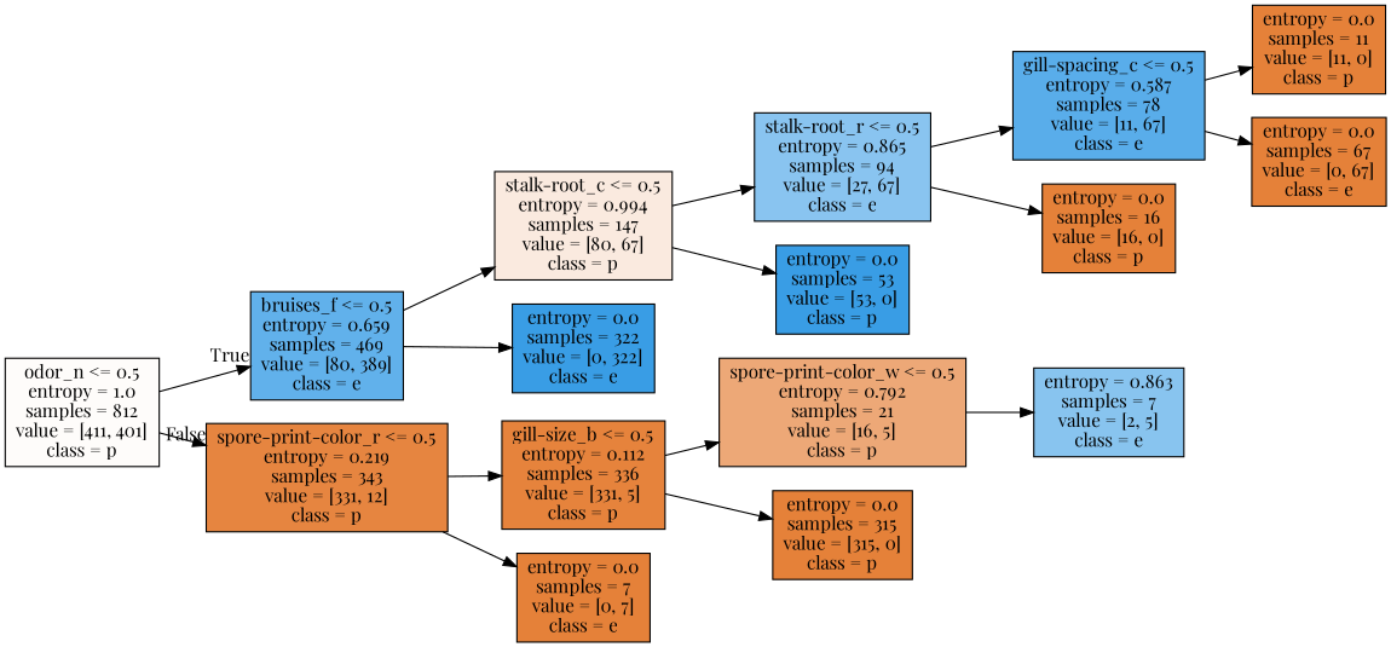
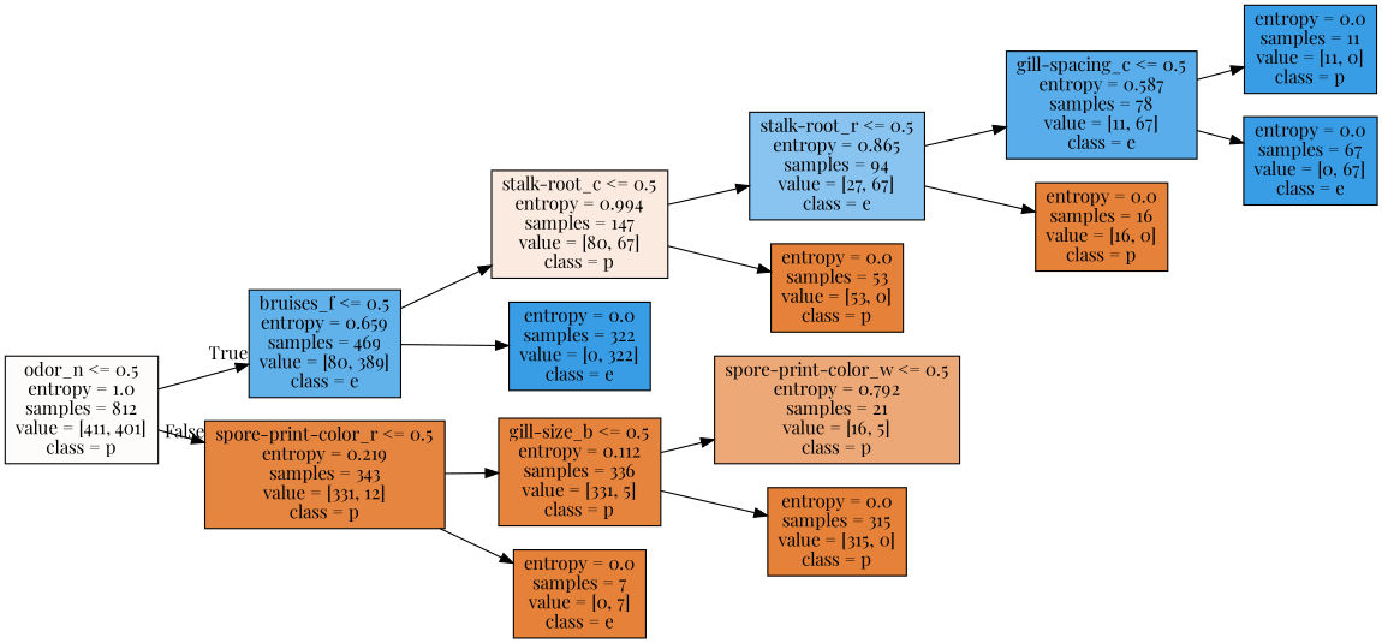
  digraph {
    fontname="Playfair Display"
    rankdir=LR
    node [color=black fillcolor="#e58139ff" fontname="Playfair Display" shape=box style=filled]
    edge [fontname="Playfair Display"]
    n1 [fillcolor="#e5813906" label="odor_n <= 0.5\nentropy = 1.0\nsamples = 812\nvalue = [411, 401]\nclass = p"]
    n2 [fillcolor="#399de5cb" label="bruises_f <= 0.5\nentropy = 0.659\nsamples = 469\nvalue = [80, 389]\nclass = e"]
    n3 [fillcolor="#e58139f6" label="spore-print-color_r <= 0.5\nentropy = 0.219\nsamples = 343\nvalue = [331, 12]\nclass = p"]
    n4 [fillcolor="#e5813929" label="stalk-root_c <= 0.5\nentropy = 0.994\nsamples = 147\nvalue = [80, 67]\nclass = p"]
    n5 [fillcolor="#399de5ff" label="entropy = 0.0\nsamples = 322\nvalue = [0, 322]\nclass = e"]
    n6 [fillcolor="#e58139fb" label="gill-size_b <= 0.5\nentropy = 0.112\nsamples = 336\nvalue = [331, 5]\nclass = p"]
    n7 [label="entropy = 0.0\nsamples = 7\nvalue = [0, 7]\nclass = e"]
    n8 [fillcolor="#399de598" label="stalk-root_r <= 0.5\nentropy = 0.865\nsamples = 94\nvalue = [27, 67]\nclass = e"]
-   n9 [fillcolor="#399de5ff" label="entropy = 0.0\nsamples = 53\nvalue = [53, 0]\nclass = p"]
+   n9 [label="entropy = 0.0\nsamples = 53\nvalue = [53, 0]\nclass = p"]
    n10 [fillcolor="#399de5d5" label="gill-spacing_c <= 0.5\nentropy = 0.587\nsamples = 78\nvalue = [11, 67]\nclass = e"]
    n11 [label="entropy = 0.0\nsamples = 16\nvalue = [16, 0]\nclass = p"]
-   n12 [label="entropy = 0.0\nsamples = 11\nvalue = [11, 0]\nclass = p"]
-   n13 [label="entropy = 0.0\nsamples = 67\nvalue = [0, 67]\nclass = e"]
+   n12 [fillcolor="#399de5ff" label="entropy = 0.0\nsamples = 11\nvalue = [11, 0]\nclass = p"]
+   n13 [fillcolor="#399de5ff" label="entropy = 0.0\nsamples = 67\nvalue = [0, 67]\nclass = e"]
    n14 [fillcolor="#e58139af" label="spore-print-color_w <= 0.5\nentropy = 0.792\nsamples = 21\nvalue = [16, 5]\nclass = p"]
    n15 [label="entropy = 0.0\nsamples = 315\nvalue = [315, 0]\nclass = p"]
-   n16 [fillcolor="#399de599" label="entropy = 0.863\nsamples = 7\nvalue = [2, 5]\nclass = e"]
    n1 -> n2 [headlabel=True labelangle=45 labeldistance=2.5]
    n1 -> n3 [headlabel=False labelangle=-45 labeldistance=2.5]
    n2 -> n4
    n2 -> n5
    n3 -> n6
    n3 -> n7
    n4 -> n8
    n4 -> n9
    n6 -> n14
    n6 -> n15
    n8 -> n10
    n8 -> n11
    n10 -> n12
    n10 -> n13
-   n14 -> n16
  }
